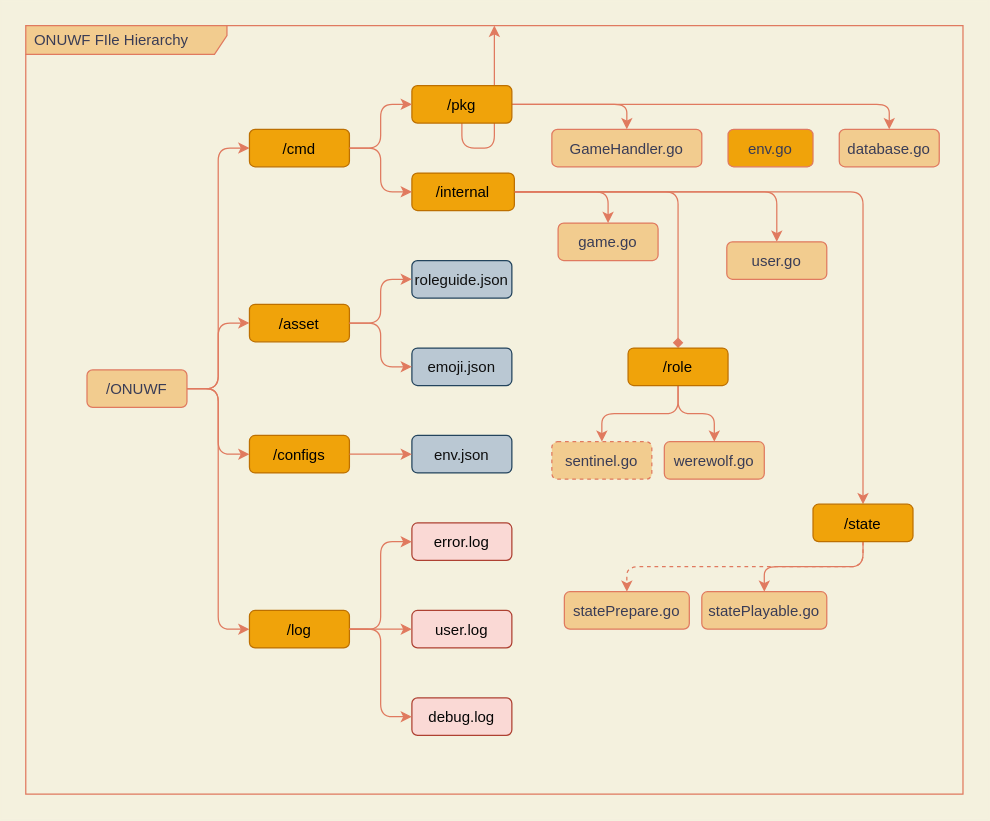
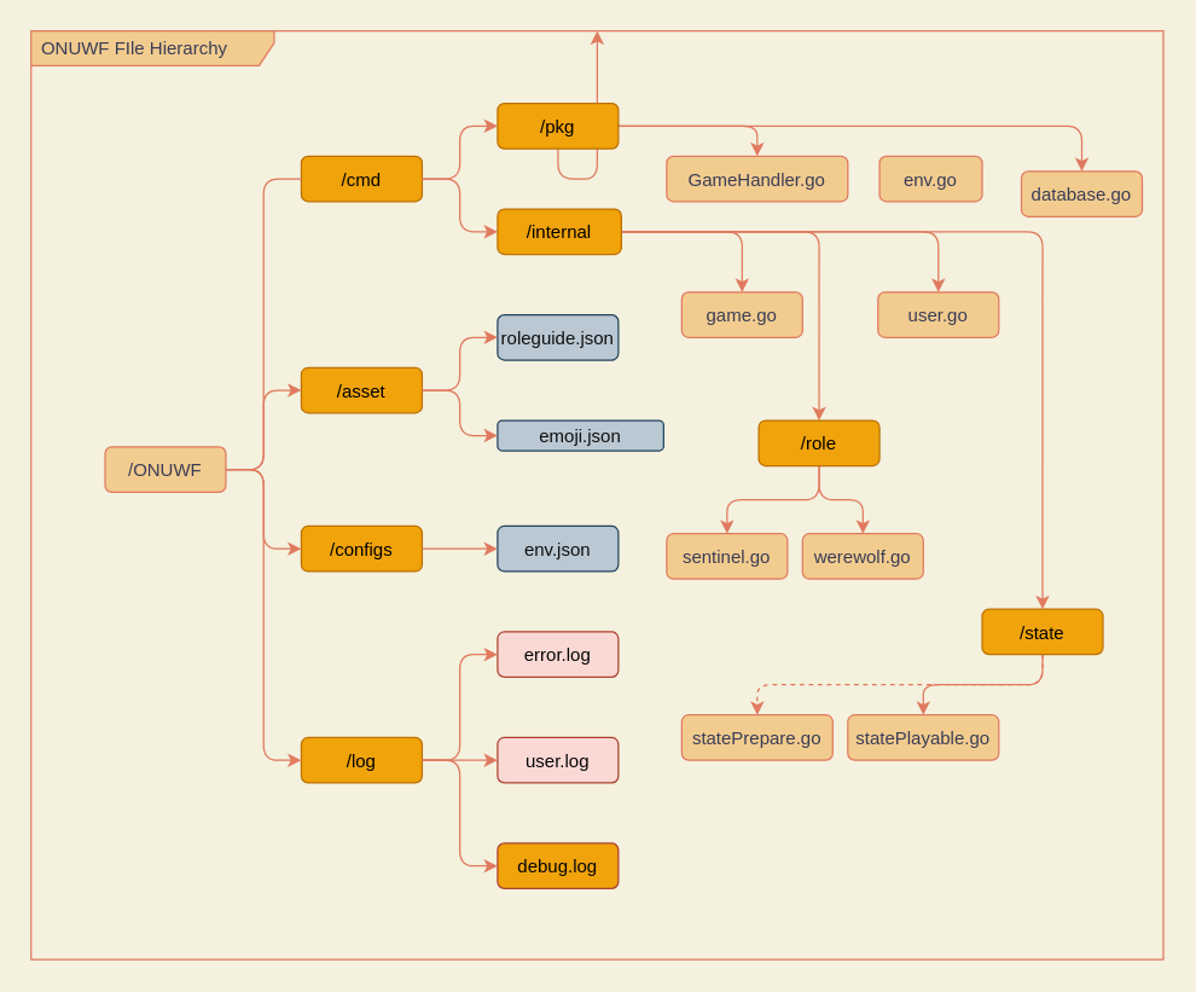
  <mxCell id="0" />
  <mxCell id="1" parent="0" />
  <mxCell id="2" value="ONUWF FIle Hierarchy" style="shape=umlFrame;whiteSpace=wrap;html=1;width=161;height=23;boundedLbl=1;verticalAlign=middle;align=left;spacingLeft=5;fillColor=#F2CC8F;strokeColor=#E07A5F;fontColor=#393C56;rounded=1;" parent="1" vertex="1"><mxGeometry x="20" y="20" width="750" height="615" as="geometry" /></mxCell>
  <mxCell id="3" value="/ONUWF" style="ellipse=1;fillColor=#F2CC8F;strokeColor=#E07A5F;fontColor=#393C56;rounded=1;" parent="1" vertex="1"><mxGeometry x="69" y="295.5" width="80" height="30" as="geometry" /></mxCell>
  <mxCell id="4" value="/cmd" style="ellipse=1;fillColor=#f0a30a;strokeColor=#BD7000;fontColor=#000000;rounded=1;" parent="1" vertex="1"><mxGeometry x="199" y="103" width="80" height="30" as="geometry" /></mxCell>
- <mxCell id="5" value="" style="edgeStyle=elbowEdgeStyle;elbow=horizontal;strokeColor=#E07A5F;fontColor=#393C56;labelBackgroundColor=#F4F1DE;" parent="1" source="3" target="4" edge="1"><mxGeometry relative="1" as="geometry" /></mxCell>
+ <mxCell id="5" value="" style="edgeStyle=elbowEdgeStyle;elbow=horizontal;strokeColor=#E07A5F;fontColor=#393C56;labelBackgroundColor=#F4F1DE;endArrow=none;" parent="1" source="3" target="4" edge="1"><mxGeometry relative="1" as="geometry" /></mxCell>
  <mxCell id="6" style="edgeStyle=orthogonalEdgeStyle;curved=0;rounded=1;sketch=0;orthogonalLoop=1;jettySize=auto;html=1;entryX=0.5;entryY=0;entryDx=0;entryDy=0;fontColor=#393C56;strokeColor=#E07A5F;fillColor=#F2CC8F;" edge="1" parent="1" source="9" target="34"><mxGeometry relative="1" as="geometry" /></mxCell>
  <mxCell id="7" style="edgeStyle=orthogonalEdgeStyle;curved=0;rounded=1;sketch=0;orthogonalLoop=1;jettySize=auto;html=1;fontColor=#393C56;strokeColor=#E07A5F;fillColor=#F2CC8F;" edge="1" parent="1" source="9" target="2"><mxGeometry relative="1" as="geometry" /></mxCell>
  <mxCell id="8" style="edgeStyle=orthogonalEdgeStyle;curved=0;rounded=1;sketch=0;orthogonalLoop=1;jettySize=auto;html=1;entryX=0.5;entryY=0;entryDx=0;entryDy=0;fontColor=#393C56;strokeColor=#E07A5F;fillColor=#F2CC8F;" edge="1" parent="1" source="9" target="44"><mxGeometry relative="1" as="geometry" /></mxCell>
  <mxCell id="9" value="/pkg" style="ellipse=1;fillColor=#f0a30a;strokeColor=#BD7000;fontColor=#000000;rounded=1;" parent="1" vertex="1"><mxGeometry x="329" y="68" width="80" height="30" as="geometry" /></mxCell>
  <mxCell id="10" value="" style="edgeStyle=elbowEdgeStyle;elbow=horizontal;strokeColor=#E07A5F;fontColor=#393C56;labelBackgroundColor=#F4F1DE;" parent="1" source="4" target="9" edge="1"><mxGeometry relative="1" as="geometry" /></mxCell>
  <mxCell id="11" style="edgeStyle=orthogonalEdgeStyle;rounded=1;orthogonalLoop=1;jettySize=auto;html=1;entryX=0.5;entryY=0;entryDx=0;entryDy=0;labelBackgroundColor=#F4F1DE;strokeColor=#E07A5F;fontColor=#393C56;" edge="1" parent="1" source="14" target="36"><mxGeometry relative="1" as="geometry" /></mxCell>
- <mxCell id="12" style="edgeStyle=orthogonalEdgeStyle;rounded=1;orthogonalLoop=1;jettySize=auto;html=1;entryX=0.5;entryY=0;entryDx=0;entryDy=0;labelBackgroundColor=#F4F1DE;strokeColor=#E07A5F;fontColor=#393C56;endArrow=diamond;" edge="1" parent="1" source="14" target="39"><mxGeometry relative="1" as="geometry" /></mxCell>
+ <mxCell id="12" style="edgeStyle=orthogonalEdgeStyle;rounded=1;orthogonalLoop=1;jettySize=auto;html=1;entryX=0.5;entryY=0;entryDx=0;entryDy=0;labelBackgroundColor=#F4F1DE;strokeColor=#E07A5F;fontColor=#393C56;" edge="1" parent="1" source="14" target="39"><mxGeometry relative="1" as="geometry" /></mxCell>
  <mxCell id="13" style="edgeStyle=orthogonalEdgeStyle;rounded=1;orthogonalLoop=1;jettySize=auto;html=1;entryX=0.5;entryY=0;entryDx=0;entryDy=0;labelBackgroundColor=#F4F1DE;strokeColor=#E07A5F;fontColor=#393C56;" edge="1" parent="1" source="14" target="42"><mxGeometry relative="1" as="geometry" /></mxCell>
  <mxCell id="14" value="/internal" style="ellipse=1;fillColor=#f0a30a;strokeColor=#BD7000;fontColor=#000000;rounded=1;" parent="1" vertex="1"><mxGeometry x="329" y="138" width="82" height="30" as="geometry" /></mxCell>
  <mxCell id="15" value="" style="edgeStyle=elbowEdgeStyle;elbow=horizontal;strokeColor=#E07A5F;fontColor=#393C56;labelBackgroundColor=#F4F1DE;" parent="1" source="4" target="14" edge="1"><mxGeometry relative="1" as="geometry" /></mxCell>
  <mxCell id="16" value="/asset" style="ellipse=1;fillColor=#f0a30a;strokeColor=#BD7000;fontColor=#000000;rounded=1;" parent="1" vertex="1"><mxGeometry x="199" y="243" width="80" height="30" as="geometry" /></mxCell>
  <mxCell id="17" value="" style="edgeStyle=elbowEdgeStyle;elbow=horizontal;strokeColor=#E07A5F;fontColor=#393C56;labelBackgroundColor=#F4F1DE;" parent="1" source="3" target="16" edge="1"><mxGeometry relative="1" as="geometry" /></mxCell>
  <mxCell id="18" value="roleguide.json" style="fillColor=#bac8d3;strokeColor=#23445d;rounded=1;fontColor=#0F0F0F;" parent="1" vertex="1"><mxGeometry x="329" y="208" width="80" height="30" as="geometry" /></mxCell>
  <mxCell id="19" value="" style="edgeStyle=elbowEdgeStyle;elbow=horizontal;strokeColor=#E07A5F;fontColor=#393C56;labelBackgroundColor=#F4F1DE;" parent="1" source="16" target="18" edge="1"><mxGeometry relative="1" as="geometry" /></mxCell>
  <mxCell id="20" value="/configs" style="ellipse=1;fillColor=#f0a30a;strokeColor=#BD7000;fontColor=#000000;rounded=1;" parent="1" vertex="1"><mxGeometry x="199" y="348" width="80" height="30" as="geometry" /></mxCell>
  <mxCell id="21" value="" style="edgeStyle=elbowEdgeStyle;elbow=horizontal;strokeColor=#E07A5F;fontColor=#393C56;labelBackgroundColor=#F4F1DE;" parent="1" source="3" target="20" edge="1"><mxGeometry relative="1" as="geometry" /></mxCell>
  <mxCell id="22" value="env.json" style="fillColor=#bac8d3;strokeColor=#23445d;rounded=1;fontColor=#0F0F0F;" parent="1" vertex="1"><mxGeometry x="329" y="348" width="80" height="30" as="geometry" /></mxCell>
  <mxCell id="23" value="" style="edgeStyle=elbowEdgeStyle;elbow=horizontal;strokeColor=#E07A5F;fontColor=#393C56;labelBackgroundColor=#F4F1DE;" parent="1" source="20" target="22" edge="1"><mxGeometry relative="1" as="geometry" /></mxCell>
- <mxCell id="24" value="emoji.json" style="fillColor=#bac8d3;strokeColor=#23445d;rounded=1;fontColor=#0F0F0F;" parent="1" vertex="1"><mxGeometry x="329" y="278" width="80" height="30" as="geometry" /></mxCell>
+ <mxCell id="24" value="emoji.json" style="fillColor=#bac8d3;strokeColor=#23445d;rounded=1;fontColor=#0F0F0F;" parent="1" vertex="1"><mxGeometry x="329" y="278" width="110" height="20" as="geometry" /></mxCell>
  <mxCell id="25" value="" style="edgeStyle=elbowEdgeStyle;elbow=horizontal;strokeColor=#E07A5F;fontColor=#393C56;labelBackgroundColor=#F4F1DE;" parent="1" source="16" target="24" edge="1"><mxGeometry relative="1" as="geometry" /></mxCell>
  <mxCell id="26" value="/log" style="ellipse=1;fillColor=#f0a30a;strokeColor=#BD7000;fontColor=#000000;rounded=1;" parent="1" vertex="1"><mxGeometry x="199" y="488" width="80" height="30" as="geometry" /></mxCell>
  <mxCell id="27" value="" style="edgeStyle=elbowEdgeStyle;elbow=horizontal;strokeColor=#E07A5F;fontColor=#393C56;labelBackgroundColor=#F4F1DE;" parent="1" source="3" target="26" edge="1"><mxGeometry relative="1" as="geometry" /></mxCell>
  <mxCell id="28" value="error.log" style="fillColor=#fad9d5;strokeColor=#ae4132;rounded=1;fontColor=#050505;" parent="1" vertex="1"><mxGeometry x="329" y="418" width="80" height="30" as="geometry" /></mxCell>
  <mxCell id="29" value="" style="edgeStyle=elbowEdgeStyle;elbow=horizontal;strokeColor=#E07A5F;fontColor=#393C56;labelBackgroundColor=#F4F1DE;" parent="1" source="26" target="28" edge="1"><mxGeometry relative="1" as="geometry" /></mxCell>
  <mxCell id="30" value="user.log" style="fillColor=#fad9d5;strokeColor=#ae4132;rounded=1;fontColor=#050505;" parent="1" vertex="1"><mxGeometry x="329" y="488" width="80" height="30" as="geometry" /></mxCell>
  <mxCell id="31" value="" style="edgeStyle=elbowEdgeStyle;elbow=horizontal;strokeColor=#E07A5F;fontColor=#393C56;labelBackgroundColor=#F4F1DE;" parent="1" source="26" target="30" edge="1"><mxGeometry relative="1" as="geometry" /></mxCell>
- <mxCell id="32" value="debug.log" style="fillColor=#fad9d5;strokeColor=#ae4132;rounded=1;fontColor=#050505;" parent="1" vertex="1"><mxGeometry x="329" y="558" width="80" height="30" as="geometry" /></mxCell>
+ <mxCell id="32" value="debug.log" style="fillColor=#f0a30a;strokeColor=#ae4132;rounded=1;fontColor=#050505;" parent="1" vertex="1"><mxGeometry x="329" y="558" width="80" height="30" as="geometry" /></mxCell>
  <mxCell id="33" value="" style="edgeStyle=elbowEdgeStyle;elbow=horizontal;strokeColor=#E07A5F;fontColor=#393C56;labelBackgroundColor=#F4F1DE;" parent="1" source="26" target="32" edge="1"><mxGeometry relative="1" as="geometry" /></mxCell>
  <mxCell id="34" value="GameHandler.go" style="fillColor=#F2CC8F;strokeColor=#E07A5F;rounded=1;fontColor=#393C56;" parent="1" vertex="1"><mxGeometry x="441.003" y="103" width="120" height="30" as="geometry" /></mxCell>
- <mxCell id="35" value="game.go" style="fillColor=#F2CC8F;strokeColor=#E07A5F;rounded=1;fontColor=#393C56;" parent="1" vertex="1"><mxGeometry x="446.003" y="178" width="80" height="30" as="geometry" /></mxCell>
+ <mxCell id="35" value="game.go" style="fillColor=#F2CC8F;strokeColor=#E07A5F;rounded=1;fontColor=#393C56;" parent="1" vertex="1"><mxGeometry x="451.003" y="193" width="80" height="30" as="geometry" /></mxCell>
  <mxCell id="36" value="user.go" style="fillColor=#F2CC8F;strokeColor=#E07A5F;rounded=1;fontColor=#393C56;" parent="1" vertex="1"><mxGeometry x="581.003" y="193" width="80" height="30" as="geometry" /></mxCell>
  <mxCell id="37" style="edgeStyle=orthogonalEdgeStyle;curved=0;rounded=1;sketch=0;orthogonalLoop=1;jettySize=auto;html=1;entryX=0.5;entryY=0;entryDx=0;entryDy=0;fontColor=#050505;strokeColor=#E07A5F;fillColor=#F2CC8F;" edge="1" parent="1" source="39" target="46"><mxGeometry relative="1" as="geometry" /></mxCell>
  <mxCell id="38" style="edgeStyle=orthogonalEdgeStyle;curved=0;rounded=1;sketch=0;orthogonalLoop=1;jettySize=auto;html=1;entryX=0.5;entryY=0;entryDx=0;entryDy=0;fontColor=#050505;strokeColor=#E07A5F;fillColor=#F2CC8F;" edge="1" parent="1" source="39" target="47"><mxGeometry relative="1" as="geometry" /></mxCell>
  <mxCell id="39" value="/role" style="fillColor=#f0a30a;strokeColor=#BD7000;rounded=1;fontColor=#000000;" parent="1" vertex="1"><mxGeometry x="501.993" y="278" width="80" height="30" as="geometry" /></mxCell>
  <mxCell id="40" style="edgeStyle=orthogonalEdgeStyle;curved=0;rounded=1;sketch=0;orthogonalLoop=1;jettySize=auto;html=1;entryX=0.5;entryY=0;entryDx=0;entryDy=0;fontColor=#050505;strokeColor=#E07A5F;fillColor=#F2CC8F;" edge="1" parent="1" source="42" target="49"><mxGeometry relative="1" as="geometry" /></mxCell>
  <mxCell id="41" style="edgeStyle=orthogonalEdgeStyle;curved=0;rounded=1;sketch=0;orthogonalLoop=1;jettySize=auto;html=1;entryX=0.5;entryY=0;entryDx=0;entryDy=0;fontColor=#050505;strokeColor=#E07A5F;fillColor=#F2CC8F;exitX=0.5;exitY=1;exitDx=0;exitDy=0;dashed=1;" edge="1" parent="1" source="42" target="48"><mxGeometry relative="1" as="geometry" /></mxCell>
  <mxCell id="42" value="/state" style="fillColor=#f0a30a;strokeColor=#BD7000;rounded=1;fontColor=#000000;" parent="1" vertex="1"><mxGeometry x="649.993" y="403" width="80" height="30" as="geometry" /></mxCell>
- <mxCell id="43" value="env.go" style="fillColor=#f0a30a;strokeColor=#E07A5F;rounded=1;fontColor=#393C56;" parent="1" vertex="1"><mxGeometry x="581.99" y="103" width="68" height="30" as="geometry" /></mxCell>
- <mxCell id="44" value="database.go" style="fillColor=#F2CC8F;strokeColor=#E07A5F;rounded=1;fontColor=#393C56;" parent="1" vertex="1"><mxGeometry x="671" y="103" width="80" height="30" as="geometry" /></mxCell>
+ <mxCell id="43" value="env.go" style="fillColor=#F2CC8F;strokeColor=#E07A5F;rounded=1;fontColor=#393C56;" parent="1" vertex="1"><mxGeometry x="581.99" y="103" width="68" height="30" as="geometry" /></mxCell>
+ <mxCell id="44" value="database.go" style="fillColor=#F2CC8F;strokeColor=#E07A5F;rounded=1;fontColor=#393C56;" parent="1" vertex="1"><mxGeometry x="676" y="113" width="80" height="30" as="geometry" /></mxCell>
  <mxCell id="45" value="" style="edgeStyle=orthogonalEdgeStyle;rounded=1;orthogonalLoop=1;jettySize=auto;html=1;entryX=0.5;entryY=0;entryDx=0;entryDy=0;fillColor=#F2CC8F;strokeColor=#E07A5F;labelBackgroundColor=#F4F1DE;fontColor=#393C56;" edge="1" parent="1" source="14" target="35"><mxGeometry relative="1" as="geometry" /></mxCell>
- <mxCell id="46" value="sentinel.go" style="fillColor=#F2CC8F;strokeColor=#E07A5F;rounded=1;fontColor=#393C56;dashed=1;" vertex="1" parent="1"><mxGeometry x="441.003" y="353" width="80" height="30" as="geometry" /></mxCell>
+ <mxCell id="46" value="sentinel.go" style="fillColor=#F2CC8F;strokeColor=#E07A5F;rounded=1;fontColor=#393C56;" vertex="1" parent="1"><mxGeometry x="441.003" y="353" width="80" height="30" as="geometry" /></mxCell>
  <mxCell id="47" value="werewolf.go" style="fillColor=#F2CC8F;strokeColor=#E07A5F;rounded=1;fontColor=#393C56;" vertex="1" parent="1"><mxGeometry x="531.003" y="353" width="80" height="30" as="geometry" /></mxCell>
  <mxCell id="48" value="statePrepare.go" style="fillColor=#F2CC8F;strokeColor=#E07A5F;rounded=1;fontColor=#393C56;" vertex="1" parent="1"><mxGeometry x="451" y="473" width="100" height="30" as="geometry" /></mxCell>
  <mxCell id="49" value="statePlayable.go" style="fillColor=#F2CC8F;strokeColor=#E07A5F;rounded=1;fontColor=#393C56;" vertex="1" parent="1"><mxGeometry x="561" y="473" width="100" height="30" as="geometry" /></mxCell>
